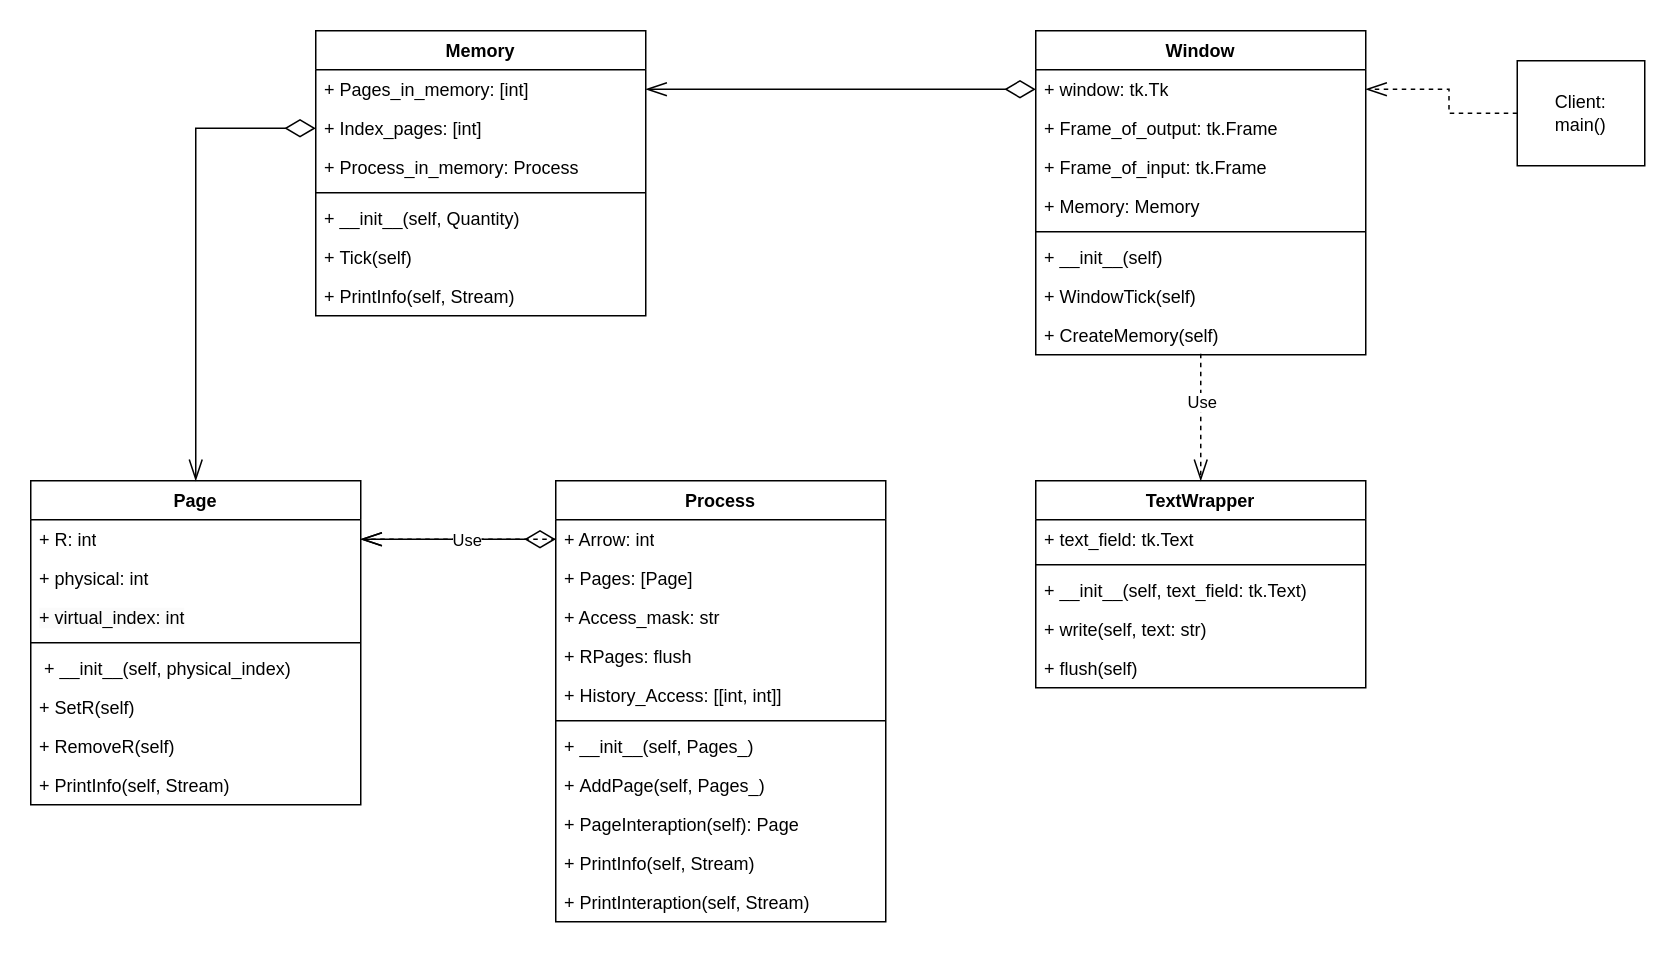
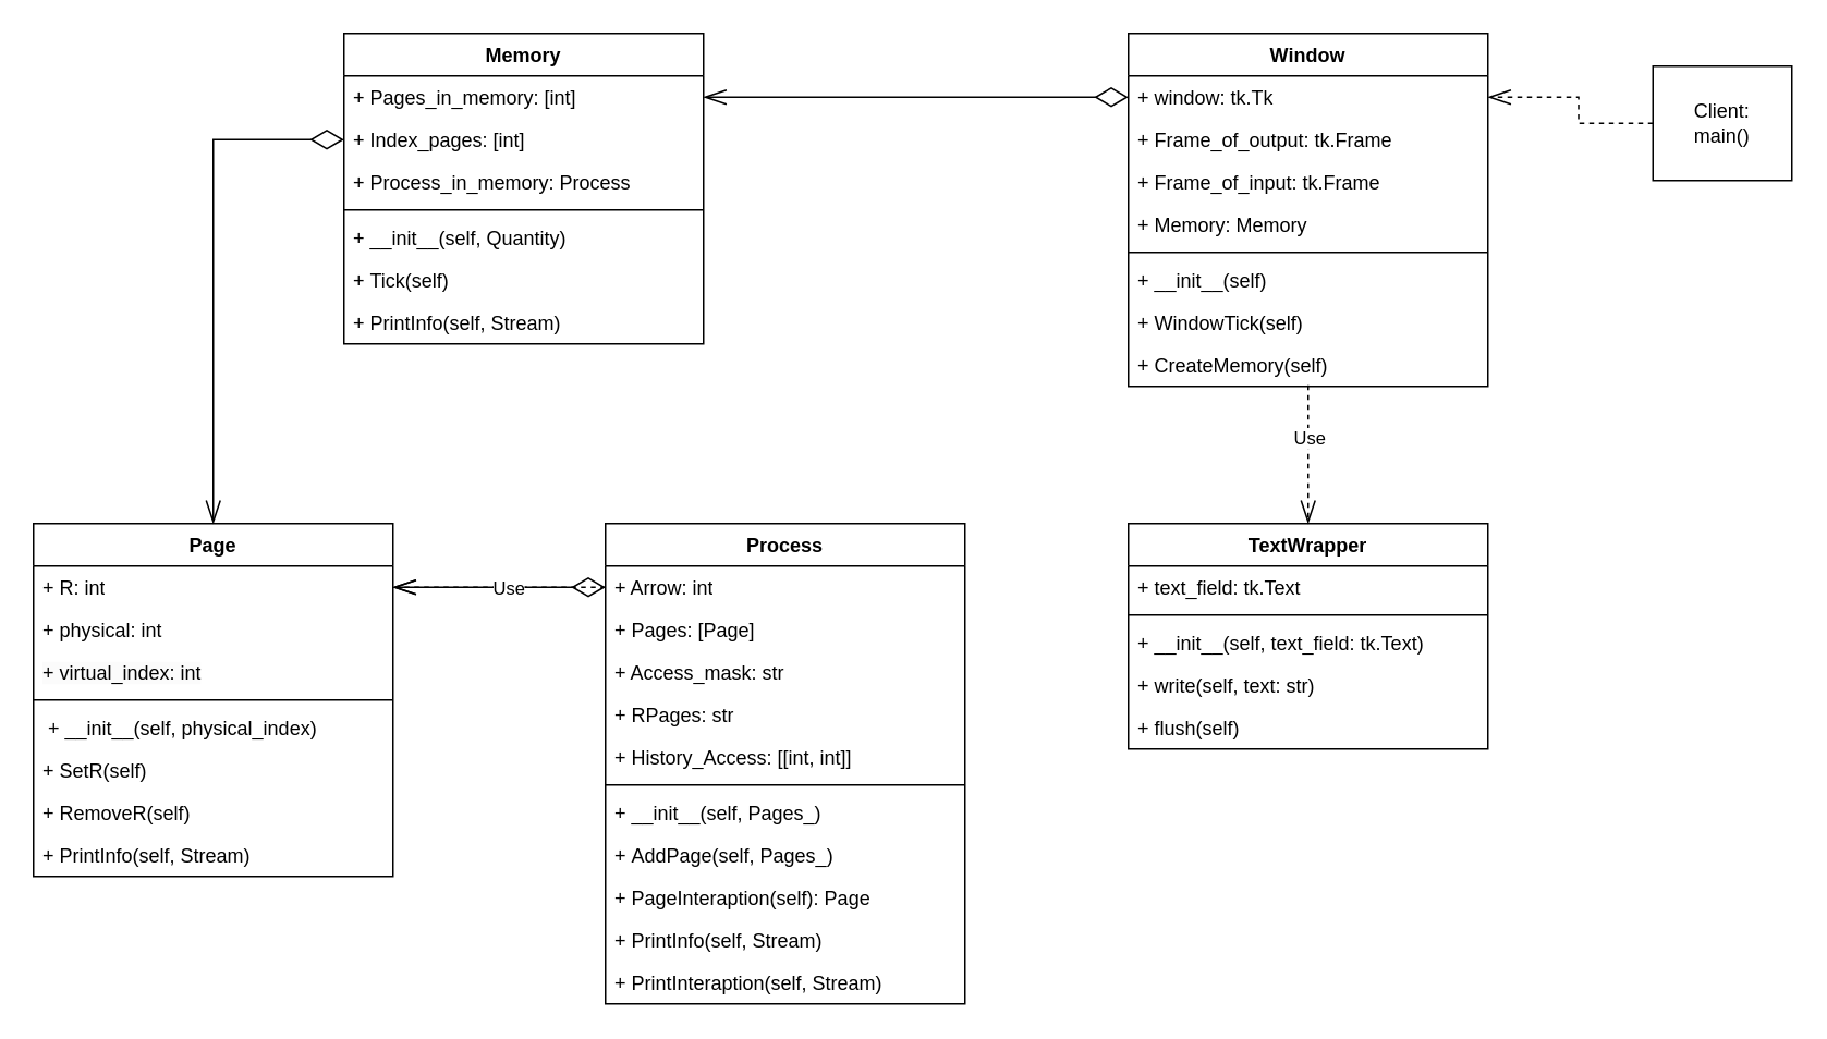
  <mxCell id="0" />
  <mxCell id="1" parent="0" />
  <mxCell id="2" value="Page" style="swimlane;fontStyle=1;align=center;verticalAlign=top;childLayout=stackLayout;horizontal=1;startSize=26;horizontalStack=0;resizeParent=1;resizeParentMax=0;resizeLast=0;collapsible=1;marginBottom=0;whiteSpace=wrap;html=1;" vertex="1" parent="1"><mxGeometry x="20" y="320" width="220" height="216" as="geometry" /></mxCell>
  <mxCell id="3" value="&lt;div&gt;+ R: int&lt;/div&gt;" style="text;strokeColor=none;fillColor=none;align=left;verticalAlign=top;spacingLeft=4;spacingRight=4;overflow=hidden;rotatable=0;points=[[0,0.5],[1,0.5]];portConstraint=eastwest;whiteSpace=wrap;html=1;" vertex="1" parent="2"><mxGeometry y="26" width="220" height="26" as="geometry" /></mxCell>
  <mxCell id="4" value="+ physical: int&lt;br&gt;" style="text;strokeColor=none;fillColor=none;align=left;verticalAlign=top;spacingLeft=4;spacingRight=4;overflow=hidden;rotatable=0;points=[[0,0.5],[1,0.5]];portConstraint=eastwest;whiteSpace=wrap;html=1;" vertex="1" parent="2"><mxGeometry y="52" width="220" height="26" as="geometry" /></mxCell>
  <mxCell id="5" value="&lt;span style=&quot;color: rgb(0, 0, 0); font-family: Helvetica; font-size: 12px; font-style: normal; font-variant-ligatures: normal; font-variant-caps: normal; font-weight: 400; letter-spacing: normal; orphans: 2; text-align: left; text-indent: 0px; text-transform: none; widows: 2; word-spacing: 0px; -webkit-text-stroke-width: 0px; background-color: rgb(251, 251, 251); text-decoration-thickness: initial; text-decoration-style: initial; text-decoration-color: initial; float: none; display: inline !important;&quot;&gt;+ virtual_index: int&lt;/span&gt;" style="text;strokeColor=none;fillColor=none;align=left;verticalAlign=top;spacingLeft=4;spacingRight=4;overflow=hidden;rotatable=0;points=[[0,0.5],[1,0.5]];portConstraint=eastwest;whiteSpace=wrap;html=1;" vertex="1" parent="2"><mxGeometry y="78" width="220" height="26" as="geometry" /></mxCell>
  <mxCell id="6" value="" style="line;strokeWidth=1;fillColor=none;align=left;verticalAlign=middle;spacingTop=-1;spacingLeft=3;spacingRight=3;rotatable=0;labelPosition=right;points=[];portConstraint=eastwest;strokeColor=inherit;" vertex="1" parent="2"><mxGeometry y="104" width="220" height="8" as="geometry" /></mxCell>
  <mxCell id="7" value="&amp;nbsp;+ __init__(self, physical_index)" style="text;strokeColor=none;fillColor=none;align=left;verticalAlign=top;spacingLeft=4;spacingRight=4;overflow=hidden;rotatable=0;points=[[0,0.5],[1,0.5]];portConstraint=eastwest;whiteSpace=wrap;html=1;" vertex="1" parent="2"><mxGeometry y="112" width="220" height="26" as="geometry" /></mxCell>
  <mxCell id="8" value="+ SetR(self)" style="text;strokeColor=none;fillColor=none;align=left;verticalAlign=top;spacingLeft=4;spacingRight=4;overflow=hidden;rotatable=0;points=[[0,0.5],[1,0.5]];portConstraint=eastwest;whiteSpace=wrap;html=1;" vertex="1" parent="2"><mxGeometry y="138" width="220" height="26" as="geometry" /></mxCell>
  <mxCell id="9" value="+ RemoveR(self)" style="text;strokeColor=none;fillColor=none;align=left;verticalAlign=top;spacingLeft=4;spacingRight=4;overflow=hidden;rotatable=0;points=[[0,0.5],[1,0.5]];portConstraint=eastwest;whiteSpace=wrap;html=1;" vertex="1" parent="2"><mxGeometry y="164" width="220" height="26" as="geometry" /></mxCell>
  <mxCell id="10" value="+&amp;nbsp;PrintInfo(self, Stream)" style="text;strokeColor=none;fillColor=none;align=left;verticalAlign=top;spacingLeft=4;spacingRight=4;overflow=hidden;rotatable=0;points=[[0,0.5],[1,0.5]];portConstraint=eastwest;whiteSpace=wrap;html=1;" vertex="1" parent="2"><mxGeometry y="190" width="220" height="26" as="geometry" /></mxCell>
  <mxCell id="11" value="Process" style="swimlane;fontStyle=1;align=center;verticalAlign=top;childLayout=stackLayout;horizontal=1;startSize=26;horizontalStack=0;resizeParent=1;resizeParentMax=0;resizeLast=0;collapsible=1;marginBottom=0;whiteSpace=wrap;html=1;" vertex="1" parent="1"><mxGeometry x="370" y="320" width="220" height="294" as="geometry" /></mxCell>
  <mxCell id="12" value="+ Arrow: int" style="text;strokeColor=none;fillColor=none;align=left;verticalAlign=top;spacingLeft=4;spacingRight=4;overflow=hidden;rotatable=0;points=[[0,0.5],[1,0.5]];portConstraint=eastwest;whiteSpace=wrap;html=1;" vertex="1" parent="11"><mxGeometry y="26" width="220" height="26" as="geometry" /></mxCell>
  <mxCell id="13" value="+&amp;nbsp;Pages: [Page]" style="text;strokeColor=none;fillColor=none;align=left;verticalAlign=top;spacingLeft=4;spacingRight=4;overflow=hidden;rotatable=0;points=[[0,0.5],[1,0.5]];portConstraint=eastwest;whiteSpace=wrap;html=1;" vertex="1" parent="11"><mxGeometry y="52" width="220" height="26" as="geometry" /></mxCell>
  <mxCell id="14" value="+ Access_mask: str" style="text;strokeColor=none;fillColor=none;align=left;verticalAlign=top;spacingLeft=4;spacingRight=4;overflow=hidden;rotatable=0;points=[[0,0.5],[1,0.5]];portConstraint=eastwest;whiteSpace=wrap;html=1;" vertex="1" parent="11"><mxGeometry y="78" width="220" height="26" as="geometry" /></mxCell>
- <mxCell id="15" value="+&amp;nbsp;RPages: flush" style="text;strokeColor=none;fillColor=none;align=left;verticalAlign=top;spacingLeft=4;spacingRight=4;overflow=hidden;rotatable=0;points=[[0,0.5],[1,0.5]];portConstraint=eastwest;whiteSpace=wrap;html=1;" vertex="1" parent="11"><mxGeometry y="104" width="220" height="26" as="geometry" /></mxCell>
+ <mxCell id="15" value="+&amp;nbsp;RPages: str" style="text;strokeColor=none;fillColor=none;align=left;verticalAlign=top;spacingLeft=4;spacingRight=4;overflow=hidden;rotatable=0;points=[[0,0.5],[1,0.5]];portConstraint=eastwest;whiteSpace=wrap;html=1;" vertex="1" parent="11"><mxGeometry y="104" width="220" height="26" as="geometry" /></mxCell>
  <mxCell id="16" value="+&amp;nbsp;History_Access: [[int, int]]" style="text;strokeColor=none;fillColor=none;align=left;verticalAlign=top;spacingLeft=4;spacingRight=4;overflow=hidden;rotatable=0;points=[[0,0.5],[1,0.5]];portConstraint=eastwest;whiteSpace=wrap;html=1;" vertex="1" parent="11"><mxGeometry y="130" width="220" height="26" as="geometry" /></mxCell>
  <mxCell id="17" value="" style="line;strokeWidth=1;fillColor=none;align=left;verticalAlign=middle;spacingTop=-1;spacingLeft=3;spacingRight=3;rotatable=0;labelPosition=right;points=[];portConstraint=eastwest;strokeColor=inherit;" vertex="1" parent="11"><mxGeometry y="156" width="220" height="8" as="geometry" /></mxCell>
  <mxCell id="18" value="+ __init__(self, Pages_)" style="text;strokeColor=none;fillColor=none;align=left;verticalAlign=top;spacingLeft=4;spacingRight=4;overflow=hidden;rotatable=0;points=[[0,0.5],[1,0.5]];portConstraint=eastwest;whiteSpace=wrap;html=1;" vertex="1" parent="11"><mxGeometry y="164" width="220" height="26" as="geometry" /></mxCell>
  <mxCell id="19" value="+&amp;nbsp;AddPage(self, Pages_)" style="text;strokeColor=none;fillColor=none;align=left;verticalAlign=top;spacingLeft=4;spacingRight=4;overflow=hidden;rotatable=0;points=[[0,0.5],[1,0.5]];portConstraint=eastwest;whiteSpace=wrap;html=1;" vertex="1" parent="11"><mxGeometry y="190" width="220" height="26" as="geometry" /></mxCell>
  <mxCell id="20" value="+&amp;nbsp;PageInteraption(self): Page" style="text;strokeColor=none;fillColor=none;align=left;verticalAlign=top;spacingLeft=4;spacingRight=4;overflow=hidden;rotatable=0;points=[[0,0.5],[1,0.5]];portConstraint=eastwest;whiteSpace=wrap;html=1;" vertex="1" parent="11"><mxGeometry y="216" width="220" height="26" as="geometry" /></mxCell>
  <mxCell id="21" value="+&amp;nbsp;PrintInfo(self, Stream)" style="text;strokeColor=none;fillColor=none;align=left;verticalAlign=top;spacingLeft=4;spacingRight=4;overflow=hidden;rotatable=0;points=[[0,0.5],[1,0.5]];portConstraint=eastwest;whiteSpace=wrap;html=1;" vertex="1" parent="11"><mxGeometry y="242" width="220" height="26" as="geometry" /></mxCell>
  <mxCell id="22" value="+ PrintInteraption(self, Stream)" style="text;strokeColor=none;fillColor=none;align=left;verticalAlign=top;spacingLeft=4;spacingRight=4;overflow=hidden;rotatable=0;points=[[0,0.5],[1,0.5]];portConstraint=eastwest;whiteSpace=wrap;html=1;" vertex="1" parent="11"><mxGeometry y="268" width="220" height="26" as="geometry" /></mxCell>
  <mxCell id="23" style="edgeStyle=orthogonalEdgeStyle;rounded=0;orthogonalLoop=1;jettySize=auto;html=1;exitX=0;exitY=0.5;exitDx=0;exitDy=0;entryX=1;entryY=0.5;entryDx=0;entryDy=0;endArrow=openThin;endFill=0;startArrow=diamondThin;startFill=0;endSize=12;startSize=18;" edge="1" parent="1" source="12" target="3"><mxGeometry relative="1" as="geometry" /></mxCell>
  <mxCell id="24" value="Memory" style="swimlane;fontStyle=1;align=center;verticalAlign=top;childLayout=stackLayout;horizontal=1;startSize=26;horizontalStack=0;resizeParent=1;resizeParentMax=0;resizeLast=0;collapsible=1;marginBottom=0;whiteSpace=wrap;html=1;" vertex="1" parent="1"><mxGeometry x="210" y="20" width="220" height="190" as="geometry" /></mxCell>
  <mxCell id="25" value="+ Pages_in_memory: [int]" style="text;strokeColor=none;fillColor=none;align=left;verticalAlign=top;spacingLeft=4;spacingRight=4;overflow=hidden;rotatable=0;points=[[0,0.5],[1,0.5]];portConstraint=eastwest;whiteSpace=wrap;html=1;" vertex="1" parent="24"><mxGeometry y="26" width="220" height="26" as="geometry" /></mxCell>
  <mxCell id="26" value="+&amp;nbsp;Index_pages: [int]" style="text;strokeColor=none;fillColor=none;align=left;verticalAlign=top;spacingLeft=4;spacingRight=4;overflow=hidden;rotatable=0;points=[[0,0.5],[1,0.5]];portConstraint=eastwest;whiteSpace=wrap;html=1;" vertex="1" parent="24"><mxGeometry y="52" width="220" height="26" as="geometry" /></mxCell>
  <mxCell id="27" value="+&amp;nbsp;Process_in_memory: Process" style="text;strokeColor=none;fillColor=none;align=left;verticalAlign=top;spacingLeft=4;spacingRight=4;overflow=hidden;rotatable=0;points=[[0,0.5],[1,0.5]];portConstraint=eastwest;whiteSpace=wrap;html=1;" vertex="1" parent="24"><mxGeometry y="78" width="220" height="26" as="geometry" /></mxCell>
  <mxCell id="28" value="" style="line;strokeWidth=1;fillColor=none;align=left;verticalAlign=middle;spacingTop=-1;spacingLeft=3;spacingRight=3;rotatable=0;labelPosition=right;points=[];portConstraint=eastwest;strokeColor=inherit;" vertex="1" parent="24"><mxGeometry y="104" width="220" height="8" as="geometry" /></mxCell>
  <mxCell id="29" value="+&amp;nbsp;__init__(self, Quantity)" style="text;strokeColor=none;fillColor=none;align=left;verticalAlign=top;spacingLeft=4;spacingRight=4;overflow=hidden;rotatable=0;points=[[0,0.5],[1,0.5]];portConstraint=eastwest;whiteSpace=wrap;html=1;" vertex="1" parent="24"><mxGeometry y="112" width="220" height="26" as="geometry" /></mxCell>
  <mxCell id="30" value="+&amp;nbsp;Tick(self)" style="text;strokeColor=none;fillColor=none;align=left;verticalAlign=top;spacingLeft=4;spacingRight=4;overflow=hidden;rotatable=0;points=[[0,0.5],[1,0.5]];portConstraint=eastwest;whiteSpace=wrap;html=1;" vertex="1" parent="24"><mxGeometry y="138" width="220" height="26" as="geometry" /></mxCell>
  <mxCell id="31" value="+&amp;nbsp;PrintInfo(self, Stream)" style="text;strokeColor=none;fillColor=none;align=left;verticalAlign=top;spacingLeft=4;spacingRight=4;overflow=hidden;rotatable=0;points=[[0,0.5],[1,0.5]];portConstraint=eastwest;whiteSpace=wrap;html=1;" vertex="1" parent="24"><mxGeometry y="164" width="220" height="26" as="geometry" /></mxCell>
  <mxCell id="32" style="edgeStyle=orthogonalEdgeStyle;rounded=0;orthogonalLoop=1;jettySize=auto;html=1;exitX=0;exitY=0.5;exitDx=0;exitDy=0;entryX=0.5;entryY=0;entryDx=0;entryDy=0;endSize=12;endArrow=openThin;endFill=0;startSize=18;startArrow=diamondThin;startFill=0;" edge="1" parent="1" source="26" target="2"><mxGeometry relative="1" as="geometry" /></mxCell>
  <mxCell id="33" style="edgeStyle=orthogonalEdgeStyle;rounded=0;orthogonalLoop=1;jettySize=auto;html=1;exitX=0;exitY=0.5;exitDx=0;exitDy=0;entryX=1;entryY=0.5;entryDx=0;entryDy=0;endArrow=openThin;endFill=0;endSize=12;dashed=1;" edge="1" parent="1" source="12" target="3"><mxGeometry relative="1" as="geometry" /></mxCell>
  <mxCell id="34" value="Use" style="edgeLabel;html=1;align=center;verticalAlign=middle;resizable=0;points=[];" vertex="1" connectable="0" parent="33"><mxGeometry x="-0.323" y="-1" relative="1" as="geometry"><mxPoint x="-16" y="1" as="offset" /></mxGeometry></mxCell>
  <mxCell id="35" value="Window" style="swimlane;fontStyle=1;align=center;verticalAlign=top;childLayout=stackLayout;horizontal=1;startSize=26;horizontalStack=0;resizeParent=1;resizeParentMax=0;resizeLast=0;collapsible=1;marginBottom=0;whiteSpace=wrap;html=1;" vertex="1" parent="1"><mxGeometry x="690" y="20" width="220" height="216" as="geometry" /></mxCell>
  <mxCell id="36" value="+&amp;nbsp;window: tk.Tk" style="text;strokeColor=none;fillColor=none;align=left;verticalAlign=top;spacingLeft=4;spacingRight=4;overflow=hidden;rotatable=0;points=[[0,0.5],[1,0.5]];portConstraint=eastwest;whiteSpace=wrap;html=1;" vertex="1" parent="35"><mxGeometry y="26" width="220" height="26" as="geometry" /></mxCell>
  <mxCell id="37" value="+ Frame_of_output: tk.Frame" style="text;strokeColor=none;fillColor=none;align=left;verticalAlign=top;spacingLeft=4;spacingRight=4;overflow=hidden;rotatable=0;points=[[0,0.5],[1,0.5]];portConstraint=eastwest;whiteSpace=wrap;html=1;" vertex="1" parent="35"><mxGeometry y="52" width="220" height="26" as="geometry" /></mxCell>
  <mxCell id="38" value="+&amp;nbsp;Frame_of_input: tk.Frame" style="text;strokeColor=none;fillColor=none;align=left;verticalAlign=top;spacingLeft=4;spacingRight=4;overflow=hidden;rotatable=0;points=[[0,0.5],[1,0.5]];portConstraint=eastwest;whiteSpace=wrap;html=1;" vertex="1" parent="35"><mxGeometry y="78" width="220" height="26" as="geometry" /></mxCell>
  <mxCell id="39" value="+&amp;nbsp;Memory: Memory" style="text;strokeColor=none;fillColor=none;align=left;verticalAlign=top;spacingLeft=4;spacingRight=4;overflow=hidden;rotatable=0;points=[[0,0.5],[1,0.5]];portConstraint=eastwest;whiteSpace=wrap;html=1;" vertex="1" parent="35"><mxGeometry y="104" width="220" height="26" as="geometry" /></mxCell>
  <mxCell id="40" value="" style="line;strokeWidth=1;fillColor=none;align=left;verticalAlign=middle;spacingTop=-1;spacingLeft=3;spacingRight=3;rotatable=0;labelPosition=right;points=[];portConstraint=eastwest;strokeColor=inherit;" vertex="1" parent="35"><mxGeometry y="130" width="220" height="8" as="geometry" /></mxCell>
  <mxCell id="41" value="+&amp;nbsp;__init__(self)" style="text;strokeColor=none;fillColor=none;align=left;verticalAlign=top;spacingLeft=4;spacingRight=4;overflow=hidden;rotatable=0;points=[[0,0.5],[1,0.5]];portConstraint=eastwest;whiteSpace=wrap;html=1;" vertex="1" parent="35"><mxGeometry y="138" width="220" height="26" as="geometry" /></mxCell>
  <mxCell id="42" value="+&amp;nbsp;WindowTick(self)" style="text;strokeColor=none;fillColor=none;align=left;verticalAlign=top;spacingLeft=4;spacingRight=4;overflow=hidden;rotatable=0;points=[[0,0.5],[1,0.5]];portConstraint=eastwest;whiteSpace=wrap;html=1;" vertex="1" parent="35"><mxGeometry y="164" width="220" height="26" as="geometry" /></mxCell>
  <mxCell id="43" value="+&amp;nbsp;CreateMemory(self)" style="text;strokeColor=none;fillColor=none;align=left;verticalAlign=top;spacingLeft=4;spacingRight=4;overflow=hidden;rotatable=0;points=[[0,0.5],[1,0.5]];portConstraint=eastwest;whiteSpace=wrap;html=1;" vertex="1" parent="35"><mxGeometry y="190" width="220" height="26" as="geometry" /></mxCell>
  <mxCell id="44" style="edgeStyle=orthogonalEdgeStyle;rounded=0;orthogonalLoop=1;jettySize=auto;html=1;exitX=0;exitY=0.5;exitDx=0;exitDy=0;entryX=1;entryY=0.5;entryDx=0;entryDy=0;endSize=12;startSize=18;endArrow=openThin;endFill=0;startArrow=diamondThin;startFill=0;" edge="1" parent="1" source="36" target="25"><mxGeometry relative="1" as="geometry" /></mxCell>
  <mxCell id="45" value="TextWrapper" style="swimlane;fontStyle=1;align=center;verticalAlign=top;childLayout=stackLayout;horizontal=1;startSize=26;horizontalStack=0;resizeParent=1;resizeParentMax=0;resizeLast=0;collapsible=1;marginBottom=0;whiteSpace=wrap;html=1;" vertex="1" parent="1"><mxGeometry x="690" y="320" width="220" height="138" as="geometry" /></mxCell>
  <mxCell id="46" value="+ text_field: tk.Text" style="text;strokeColor=none;fillColor=none;align=left;verticalAlign=top;spacingLeft=4;spacingRight=4;overflow=hidden;rotatable=0;points=[[0,0.5],[1,0.5]];portConstraint=eastwest;whiteSpace=wrap;html=1;" vertex="1" parent="45"><mxGeometry y="26" width="220" height="26" as="geometry" /></mxCell>
  <mxCell id="47" value="" style="line;strokeWidth=1;fillColor=none;align=left;verticalAlign=middle;spacingTop=-1;spacingLeft=3;spacingRight=3;rotatable=0;labelPosition=right;points=[];portConstraint=eastwest;strokeColor=inherit;" vertex="1" parent="45"><mxGeometry y="52" width="220" height="8" as="geometry" /></mxCell>
  <mxCell id="48" value="+ __init__(self, text_field: tk.Text)" style="text;strokeColor=none;fillColor=none;align=left;verticalAlign=top;spacingLeft=4;spacingRight=4;overflow=hidden;rotatable=0;points=[[0,0.5],[1,0.5]];portConstraint=eastwest;whiteSpace=wrap;html=1;" vertex="1" parent="45"><mxGeometry y="60" width="220" height="26" as="geometry" /></mxCell>
  <mxCell id="49" value="+&amp;nbsp;write(self, text: str)" style="text;strokeColor=none;fillColor=none;align=left;verticalAlign=top;spacingLeft=4;spacingRight=4;overflow=hidden;rotatable=0;points=[[0,0.5],[1,0.5]];portConstraint=eastwest;whiteSpace=wrap;html=1;" vertex="1" parent="45"><mxGeometry y="86" width="220" height="26" as="geometry" /></mxCell>
  <mxCell id="50" value="+&amp;nbsp;flush(self)" style="text;strokeColor=none;fillColor=none;align=left;verticalAlign=top;spacingLeft=4;spacingRight=4;overflow=hidden;rotatable=0;points=[[0,0.5],[1,0.5]];portConstraint=eastwest;whiteSpace=wrap;html=1;" vertex="1" parent="45"><mxGeometry y="112" width="220" height="26" as="geometry" /></mxCell>
  <mxCell id="51" style="edgeStyle=orthogonalEdgeStyle;rounded=0;orthogonalLoop=1;jettySize=auto;html=1;exitX=0.5;exitY=0.974;exitDx=0;exitDy=0;entryX=0.5;entryY=0;entryDx=0;entryDy=0;exitPerimeter=0;endArrow=openThin;endFill=0;startArrow=none;startFill=0;endSize=12;startSize=18;dashed=1;" edge="1" parent="1" source="43" target="45"><mxGeometry relative="1" as="geometry"><Array as="points"><mxPoint x="800" y="260" /><mxPoint x="800" y="260" /></Array></mxGeometry></mxCell>
  <mxCell id="52" value="Use" style="edgeLabel;html=1;align=center;verticalAlign=middle;resizable=0;points=[];" vertex="1" connectable="0" parent="51"><mxGeometry x="-0.235" relative="1" as="geometry"><mxPoint as="offset" /></mxGeometry></mxCell>
  <mxCell id="53" style="edgeStyle=orthogonalEdgeStyle;rounded=0;orthogonalLoop=1;jettySize=auto;html=1;exitX=0;exitY=0.5;exitDx=0;exitDy=0;entryX=1;entryY=0.5;entryDx=0;entryDy=0;endArrow=openThin;endFill=0;startSize=12;dashed=1;endSize=12;" edge="1" parent="1" source="54" target="36"><mxGeometry relative="1" as="geometry" /></mxCell>
  <mxCell id="54" value="Client:&lt;br&gt;main()" style="html=1;whiteSpace=wrap;" vertex="1" parent="1"><mxGeometry x="1011" y="40" width="85" height="70" as="geometry" /></mxCell>
